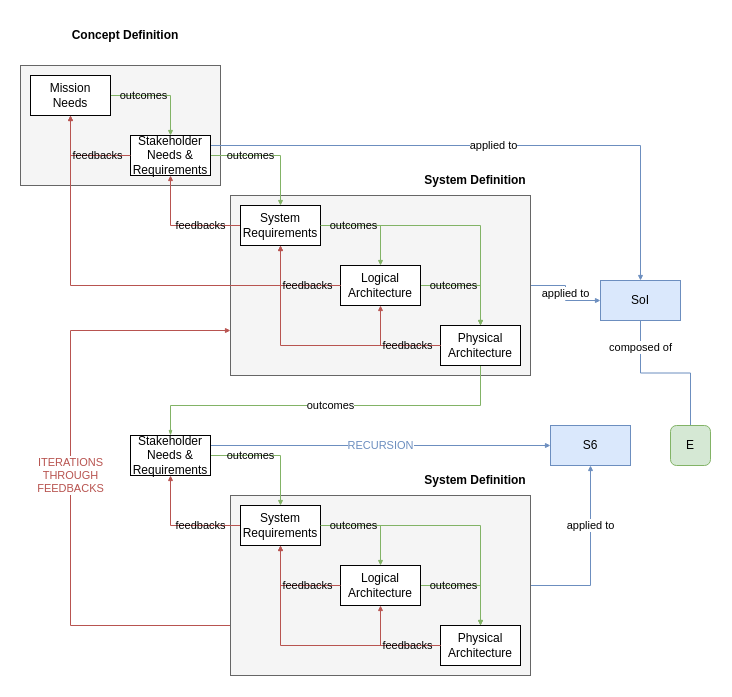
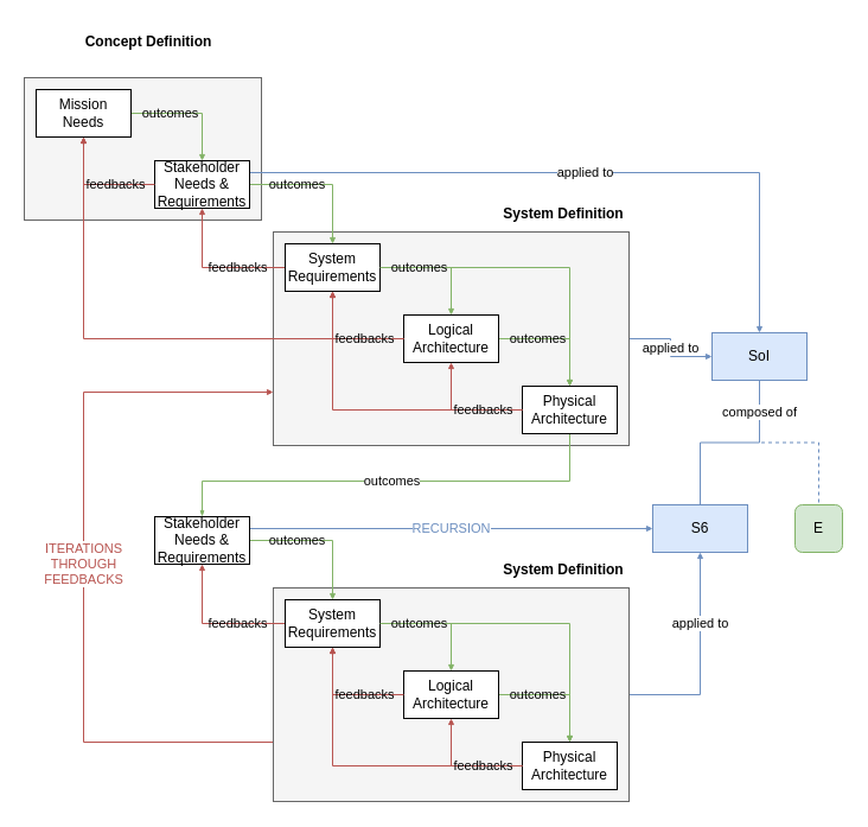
  <mxCell id="0" />
  <mxCell id="1" parent="0" />
  <mxCell id="2" value="applied to" style="edgeStyle=orthogonalEdgeStyle;rounded=0;html=1;exitX=1;exitY=0.5;exitDx=0;exitDy=0;entryX=0;entryY=0.5;entryDx=0;entryDy=0;endArrow=block;endFill=1;fillColor=#dae8fc;strokeColor=#6c8ebf;startSize=3;endSize=3;" parent="1" source="3" target="27" edge="1"><mxGeometry relative="1" as="geometry" /></mxCell>
  <mxCell id="3" value="" style="rounded=0;whiteSpace=wrap;html=1;fillColor=#f5f5f5;fontColor=#333333;strokeColor=#666666;" parent="1" vertex="1"><mxGeometry x="230" y="195" width="300" height="180" as="geometry" /></mxCell>
  <mxCell id="4" value="" style="rounded=0;whiteSpace=wrap;html=1;fillColor=#f5f5f5;fontColor=#333333;strokeColor=#666666;" parent="1" vertex="1"><mxGeometry x="20" y="65" width="200" height="120" as="geometry" /></mxCell>
  <mxCell id="5" value="outcomes" style="edgeStyle=orthogonalEdgeStyle;html=1;exitX=1;exitY=0.5;exitDx=0;exitDy=0;entryX=0.5;entryY=0;entryDx=0;entryDy=0;endArrow=block;endFill=1;startSize=3;endSize=3;rounded=0;fillColor=#d5e8d4;strokeColor=#82b366;labelBackgroundColor=none;" parent="1" source="6" target="9" edge="1"><mxGeometry x="-0.333" relative="1" as="geometry"><mxPoint as="offset" /></mxGeometry></mxCell>
  <mxCell id="6" value="Mission Needs" style="rounded=0;whiteSpace=wrap;html=1;" parent="1" vertex="1"><mxGeometry x="30" y="75" width="80" height="40" as="geometry" /></mxCell>
  <mxCell id="7" value="outcomes" style="edgeStyle=orthogonalEdgeStyle;rounded=0;html=1;exitX=1;exitY=0.5;exitDx=0;exitDy=0;entryX=0.5;entryY=0;entryDx=0;entryDy=0;endArrow=block;endFill=1;startSize=3;endSize=3;fillColor=#d5e8d4;strokeColor=#82b366;labelBackgroundColor=none;" parent="1" source="9" target="12" edge="1"><mxGeometry x="-0.333" relative="1" as="geometry"><mxPoint x="300" y="165" as="sourcePoint" /><mxPoint as="offset" /></mxGeometry></mxCell>
  <mxCell id="8" value="applied to" style="edgeStyle=orthogonalEdgeStyle;rounded=0;html=1;exitX=1;exitY=0.25;exitDx=0;exitDy=0;entryX=0.5;entryY=0;entryDx=0;entryDy=0;endArrow=block;endFill=1;fillColor=#dae8fc;strokeColor=#6c8ebf;endSize=3;startSize=3;" parent="1" source="9" target="27" edge="1"><mxGeometry relative="1" as="geometry" /></mxCell>
  <mxCell id="9" value="Stakeholder Needs &amp;amp; Requirements" style="rounded=0;whiteSpace=wrap;html=1;" parent="1" vertex="1"><mxGeometry x="130" y="135" width="80" height="40" as="geometry" /></mxCell>
  <mxCell id="10" value="feedbacks" style="edgeStyle=orthogonalEdgeStyle;rounded=0;html=1;exitX=0;exitY=0.5;exitDx=0;exitDy=0;entryX=0.5;entryY=1;entryDx=0;entryDy=0;endArrow=block;endFill=1;startSize=3;endSize=3;fillColor=#f8cecc;strokeColor=#b85450;labelBackgroundColor=none;" parent="1" source="12" target="9" edge="1"><mxGeometry x="-0.334" relative="1" as="geometry"><mxPoint as="offset" /></mxGeometry></mxCell>
  <mxCell id="11" style="edgeStyle=elbowEdgeStyle;rounded=0;html=1;exitX=1;exitY=0.5;exitDx=0;exitDy=0;entryX=0.5;entryY=0;entryDx=0;entryDy=0;labelBackgroundColor=none;endArrow=block;endFill=1;startSize=3;endSize=3;fillColor=#d5e8d4;strokeColor=#82b366;" parent="1" source="12" target="16" edge="1"><mxGeometry relative="1" as="geometry"><Array as="points"><mxPoint x="480" y="275" /></Array></mxGeometry></mxCell>
  <mxCell id="12" value="System Requirements" style="rounded=0;whiteSpace=wrap;html=1;" parent="1" vertex="1"><mxGeometry x="240" y="205" width="80" height="40" as="geometry" /></mxCell>
  <mxCell id="13" value="outcomes" style="edgeStyle=orthogonalEdgeStyle;rounded=0;html=1;exitX=1;exitY=0.5;exitDx=0;exitDy=0;entryX=0.5;entryY=0;entryDx=0;entryDy=0;endArrow=block;endFill=1;startSize=3;endSize=3;fillColor=#d5e8d4;strokeColor=#82b366;labelBackgroundColor=none;" parent="1" source="14" target="16" edge="1"><mxGeometry x="-0.333" relative="1" as="geometry"><mxPoint as="offset" /></mxGeometry></mxCell>
  <mxCell id="14" value="Logical Architecture" style="rounded=0;whiteSpace=wrap;html=1;" parent="1" vertex="1"><mxGeometry x="340" y="265" width="80" height="40" as="geometry" /></mxCell>
  <mxCell id="15" value="outcomes" style="edgeStyle=orthogonalEdgeStyle;rounded=0;html=1;exitX=0.5;exitY=1;exitDx=0;exitDy=0;entryX=0.5;entryY=0;entryDx=0;entryDy=0;endArrow=blockThin;endFill=1;fillColor=#d5e8d4;strokeColor=#82b366;endSize=3;startSize=3;" parent="1" source="16" target="35" edge="1"><mxGeometry relative="1" as="geometry"><Array as="points"><mxPoint x="480" y="405" /><mxPoint x="170" y="405" /></Array><mxPoint as="offset" /></mxGeometry></mxCell>
  <mxCell id="16" value="Physical Architecture" style="rounded=0;whiteSpace=wrap;html=1;" parent="1" vertex="1"><mxGeometry x="440" y="325" width="80" height="40" as="geometry" /></mxCell>
  <mxCell id="17" value="feedbacks" style="edgeStyle=orthogonalEdgeStyle;rounded=0;html=1;exitX=0;exitY=0.5;exitDx=0;exitDy=0;entryX=0.5;entryY=1;entryDx=0;entryDy=0;endArrow=block;endFill=1;startSize=3;endSize=3;fillColor=#f8cecc;strokeColor=#b85450;labelBackgroundColor=none;" parent="1" source="9" target="6" edge="1"><mxGeometry x="-0.334" relative="1" as="geometry"><mxPoint as="offset" /></mxGeometry></mxCell>
  <mxCell id="18" style="edgeStyle=orthogonalEdgeStyle;rounded=0;html=1;exitX=0;exitY=0.5;exitDx=0;exitDy=0;entryX=0.5;entryY=1;entryDx=0;entryDy=0;endArrow=block;endFill=1;startSize=3;endSize=3;snapToPoint=0;fixDash=0;noJump=0;fillColor=#f8cecc;strokeColor=#b85450;" parent="1" source="16" target="12" edge="1"><mxGeometry relative="1" as="geometry" /></mxCell>
  <mxCell id="19" value="feedbacks" style="edgeStyle=orthogonalEdgeStyle;rounded=0;html=1;exitX=0;exitY=0.5;exitDx=0;exitDy=0;entryX=0.5;entryY=1;entryDx=0;entryDy=0;endArrow=block;endFill=1;startSize=3;endSize=3;fillColor=#f8cecc;strokeColor=#b85450;labelBackgroundColor=none;" parent="1" source="16" target="14" edge="1"><mxGeometry x="-0.333" relative="1" as="geometry"><mxPoint as="offset" /></mxGeometry></mxCell>
  <mxCell id="20" style="edgeStyle=orthogonalEdgeStyle;rounded=0;html=1;exitX=0;exitY=0.5;exitDx=0;exitDy=0;entryX=0.5;entryY=1;entryDx=0;entryDy=0;endArrow=block;endFill=1;startSize=3;endSize=3;fillColor=#f8cecc;strokeColor=#b85450;" parent="1" source="14" target="6" edge="1"><mxGeometry relative="1" as="geometry" /></mxCell>
  <mxCell id="21" value="feedbacks" style="edgeStyle=orthogonalEdgeStyle;rounded=0;html=1;exitX=0;exitY=0.5;exitDx=0;exitDy=0;entryX=0.5;entryY=1;entryDx=0;entryDy=0;endArrow=block;endFill=1;startSize=3;endSize=3;fillColor=#f8cecc;strokeColor=#b85450;labelBackgroundColor=none;" parent="1" source="14" target="12" edge="1"><mxGeometry x="-0.334" relative="1" as="geometry"><mxPoint as="offset" /></mxGeometry></mxCell>
  <mxCell id="22" value="Concept Definition" style="rounded=0;whiteSpace=wrap;html=1;fillColor=none;strokeColor=none;fontStyle=1" parent="1" vertex="1"><mxGeometry x="70" y="20" width="110" height="30" as="geometry" /></mxCell>
  <mxCell id="23" value="System Definition" style="rounded=0;whiteSpace=wrap;html=1;fillColor=none;strokeColor=none;fontStyle=1" parent="1" vertex="1"><mxGeometry x="420" y="165" width="110" height="30" as="geometry" /></mxCell>
  <mxCell id="24" value="outcomes" style="edgeStyle=orthogonalEdgeStyle;rounded=0;html=1;exitX=1;exitY=0.5;exitDx=0;exitDy=0;entryX=0.5;entryY=0;entryDx=0;entryDy=0;endArrow=block;endFill=1;startSize=3;endSize=3;fillColor=#d5e8d4;strokeColor=#82b366;labelBackgroundColor=none;" parent="1" source="12" target="14" edge="1"><mxGeometry x="-0.333" relative="1" as="geometry"><mxPoint as="offset" /></mxGeometry></mxCell>
- <mxCell id="26" value="composed of" style="edgeStyle=orthogonalEdgeStyle;rounded=0;html=1;exitX=0.5;exitY=1;exitDx=0;exitDy=0;entryX=0.5;entryY=0;entryDx=0;entryDy=0;endArrow=none;endFill=0;fillColor=#dae8fc;strokeColor=#6c8ebf;" parent="1" source="27" target="29" edge="1"><mxGeometry x="-0.647" relative="1" as="geometry"><mxPoint as="offset" /></mxGeometry></mxCell>
+ <mxCell id="25" style="edgeStyle=orthogonalEdgeStyle;html=1;exitX=0.5;exitY=1;exitDx=0;exitDy=0;entryX=0.5;entryY=0;entryDx=0;entryDy=0;rounded=0;endArrow=none;endFill=0;fillColor=#dae8fc;strokeColor=#6c8ebf;" parent="1" source="27" target="28" edge="1"><mxGeometry relative="1" as="geometry" /></mxCell>
+ <mxCell id="26" value="composed of" style="edgeStyle=orthogonalEdgeStyle;rounded=0;html=1;exitX=0.5;exitY=1;exitDx=0;exitDy=0;entryX=0.5;entryY=0;entryDx=0;entryDy=0;endArrow=none;endFill=0;fillColor=#dae8fc;strokeColor=#6c8ebf;dashed=1;" parent="1" source="27" target="29" edge="1"><mxGeometry x="-0.647" relative="1" as="geometry"><mxPoint as="offset" /></mxGeometry></mxCell>
  <mxCell id="27" value="SoI" style="rounded=0;whiteSpace=wrap;html=1;fillColor=#dae8fc;strokeColor=#6c8ebf;" parent="1" vertex="1"><mxGeometry x="600" y="280" width="80" height="40" as="geometry" /></mxCell>
  <mxCell id="28" value="S6" style="rounded=0;whiteSpace=wrap;html=1;fillColor=#dae8fc;strokeColor=#6c8ebf;" parent="1" vertex="1"><mxGeometry x="550" y="425" width="80" height="40" as="geometry" /></mxCell>
  <mxCell id="29" value="E" style="whiteSpace=wrap;html=1;fillColor=#d5e8d4;strokeColor=#82b366;rounded=1;" parent="1" vertex="1"><mxGeometry x="670" y="425" width="40" height="40" as="geometry" /></mxCell>
  <mxCell id="30" value="applied to" style="edgeStyle=orthogonalEdgeStyle;rounded=0;html=1;exitX=1;exitY=0.5;exitDx=0;exitDy=0;entryX=0.5;entryY=1;entryDx=0;entryDy=0;endArrow=block;endFill=1;startSize=3;endSize=3;fillColor=#dae8fc;strokeColor=#6c8ebf;" parent="1" source="32" target="28" edge="1"><mxGeometry x="0.333" relative="1" as="geometry"><mxPoint as="offset" /></mxGeometry></mxCell>
  <mxCell id="31" value="ITERATIONS&lt;br&gt;THROUGH&lt;br&gt;FEEDBACKS" style="edgeStyle=orthogonalEdgeStyle;rounded=0;html=1;exitX=0;exitY=0.5;exitDx=0;exitDy=0;entryX=0;entryY=0.75;entryDx=0;entryDy=0;endArrow=block;endFill=1;startSize=3;endSize=3;fillColor=#f8cecc;strokeColor=#b85450;fontColor=#B85450;" parent="1" source="32" target="3" edge="1"><mxGeometry x="0.069" relative="1" as="geometry"><Array as="points"><mxPoint x="70" y="625" /><mxPoint x="70" y="330" /></Array><mxPoint as="offset" /></mxGeometry></mxCell>
  <mxCell id="32" value="" style="rounded=0;whiteSpace=wrap;html=1;fillColor=#f5f5f5;fontColor=#333333;strokeColor=#666666;" parent="1" vertex="1"><mxGeometry x="230" y="495" width="300" height="180" as="geometry" /></mxCell>
  <mxCell id="33" value="outcomes" style="edgeStyle=orthogonalEdgeStyle;rounded=0;html=1;exitX=1;exitY=0.5;exitDx=0;exitDy=0;entryX=0.5;entryY=0;entryDx=0;entryDy=0;endArrow=block;endFill=1;startSize=3;endSize=3;fillColor=#d5e8d4;strokeColor=#82b366;labelBackgroundColor=none;" parent="1" source="35" target="38" edge="1"><mxGeometry x="-0.333" relative="1" as="geometry"><mxPoint x="300" y="465" as="sourcePoint" /><mxPoint as="offset" /></mxGeometry></mxCell>
  <mxCell id="34" value="RECURSION" style="edgeStyle=orthogonalEdgeStyle;rounded=0;html=1;exitX=1;exitY=0.25;exitDx=0;exitDy=0;entryX=0;entryY=0.5;entryDx=0;entryDy=0;endArrow=block;endFill=1;startSize=3;endSize=3;fillColor=#dae8fc;strokeColor=#6c8ebf;fontColor=#6C8EBF;" parent="1" source="35" target="28" edge="1"><mxGeometry relative="1" as="geometry"><mxPoint x="550" y="445" as="targetPoint" /></mxGeometry></mxCell>
  <mxCell id="35" value="Stakeholder Needs &amp;amp; Requirements" style="rounded=0;whiteSpace=wrap;html=1;" parent="1" vertex="1"><mxGeometry x="130" y="435" width="80" height="40" as="geometry" /></mxCell>
  <mxCell id="36" value="feedbacks" style="edgeStyle=orthogonalEdgeStyle;rounded=0;html=1;exitX=0;exitY=0.5;exitDx=0;exitDy=0;entryX=0.5;entryY=1;entryDx=0;entryDy=0;endArrow=block;endFill=1;startSize=3;endSize=3;fillColor=#f8cecc;strokeColor=#b85450;labelBackgroundColor=none;" parent="1" source="38" target="35" edge="1"><mxGeometry x="-0.334" relative="1" as="geometry"><mxPoint as="offset" /></mxGeometry></mxCell>
  <mxCell id="37" style="edgeStyle=elbowEdgeStyle;rounded=0;html=1;exitX=1;exitY=0.5;exitDx=0;exitDy=0;entryX=0.5;entryY=0;entryDx=0;entryDy=0;labelBackgroundColor=none;endArrow=block;endFill=1;startSize=3;endSize=3;fillColor=#d5e8d4;strokeColor=#82b366;" parent="1" source="38" target="41" edge="1"><mxGeometry relative="1" as="geometry"><Array as="points"><mxPoint x="480" y="575" /></Array></mxGeometry></mxCell>
  <mxCell id="38" value="System Requirements" style="rounded=0;whiteSpace=wrap;html=1;" parent="1" vertex="1"><mxGeometry x="240" y="505" width="80" height="40" as="geometry" /></mxCell>
  <mxCell id="39" value="outcomes" style="edgeStyle=orthogonalEdgeStyle;rounded=0;html=1;exitX=1;exitY=0.5;exitDx=0;exitDy=0;entryX=0.5;entryY=0;entryDx=0;entryDy=0;endArrow=block;endFill=1;startSize=3;endSize=3;fillColor=#d5e8d4;strokeColor=#82b366;labelBackgroundColor=none;" parent="1" source="40" target="41" edge="1"><mxGeometry x="-0.333" relative="1" as="geometry"><mxPoint as="offset" /></mxGeometry></mxCell>
  <mxCell id="40" value="Logical Architecture" style="rounded=0;whiteSpace=wrap;html=1;" parent="1" vertex="1"><mxGeometry x="340" y="565" width="80" height="40" as="geometry" /></mxCell>
  <mxCell id="41" value="Physical Architecture" style="rounded=0;whiteSpace=wrap;html=1;" parent="1" vertex="1"><mxGeometry x="440" y="625" width="80" height="40" as="geometry" /></mxCell>
  <mxCell id="42" style="edgeStyle=orthogonalEdgeStyle;rounded=0;html=1;exitX=0;exitY=0.5;exitDx=0;exitDy=0;entryX=0.5;entryY=1;entryDx=0;entryDy=0;endArrow=block;endFill=1;startSize=3;endSize=3;snapToPoint=0;fixDash=0;noJump=0;fillColor=#f8cecc;strokeColor=#b85450;" parent="1" source="41" target="38" edge="1"><mxGeometry relative="1" as="geometry" /></mxCell>
  <mxCell id="43" value="feedbacks" style="edgeStyle=orthogonalEdgeStyle;rounded=0;html=1;exitX=0;exitY=0.5;exitDx=0;exitDy=0;entryX=0.5;entryY=1;entryDx=0;entryDy=0;endArrow=block;endFill=1;startSize=3;endSize=3;fillColor=#f8cecc;strokeColor=#b85450;labelBackgroundColor=none;" parent="1" source="41" target="40" edge="1"><mxGeometry x="-0.333" relative="1" as="geometry"><mxPoint as="offset" /></mxGeometry></mxCell>
  <mxCell id="44" value="feedbacks" style="edgeStyle=orthogonalEdgeStyle;rounded=0;html=1;exitX=0;exitY=0.5;exitDx=0;exitDy=0;entryX=0.5;entryY=1;entryDx=0;entryDy=0;endArrow=block;endFill=1;startSize=3;endSize=3;fillColor=#f8cecc;strokeColor=#b85450;labelBackgroundColor=none;" parent="1" source="40" target="38" edge="1"><mxGeometry x="-0.334" relative="1" as="geometry"><mxPoint as="offset" /></mxGeometry></mxCell>
  <mxCell id="45" value="System Definition" style="rounded=0;whiteSpace=wrap;html=1;fillColor=none;strokeColor=none;fontStyle=1" parent="1" vertex="1"><mxGeometry x="420" y="465" width="110" height="30" as="geometry" /></mxCell>
  <mxCell id="46" value="outcomes" style="edgeStyle=orthogonalEdgeStyle;rounded=0;html=1;exitX=1;exitY=0.5;exitDx=0;exitDy=0;entryX=0.5;entryY=0;entryDx=0;entryDy=0;endArrow=block;endFill=1;startSize=3;endSize=3;fillColor=#d5e8d4;strokeColor=#82b366;labelBackgroundColor=none;" parent="1" source="38" target="40" edge="1"><mxGeometry x="-0.333" relative="1" as="geometry"><mxPoint as="offset" /></mxGeometry></mxCell>
